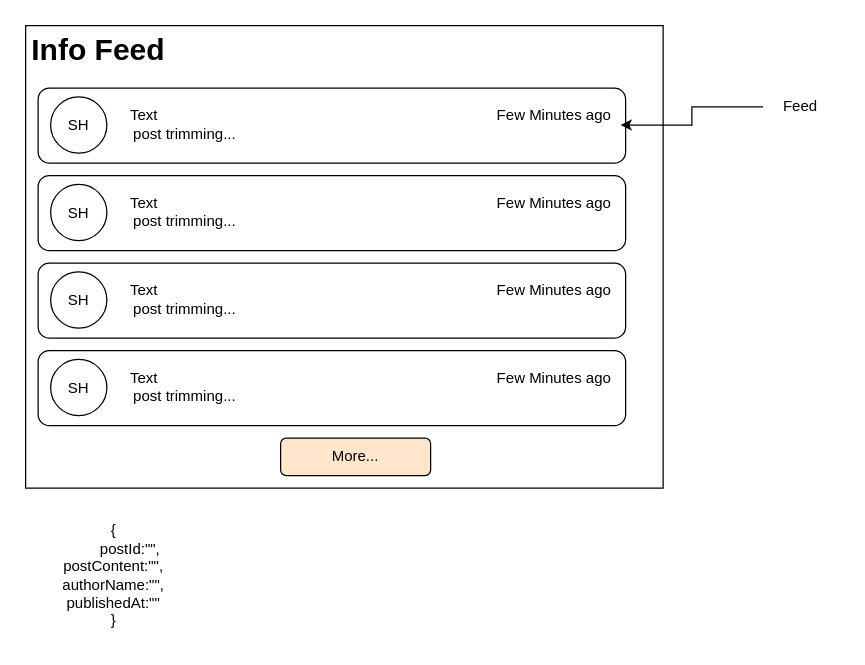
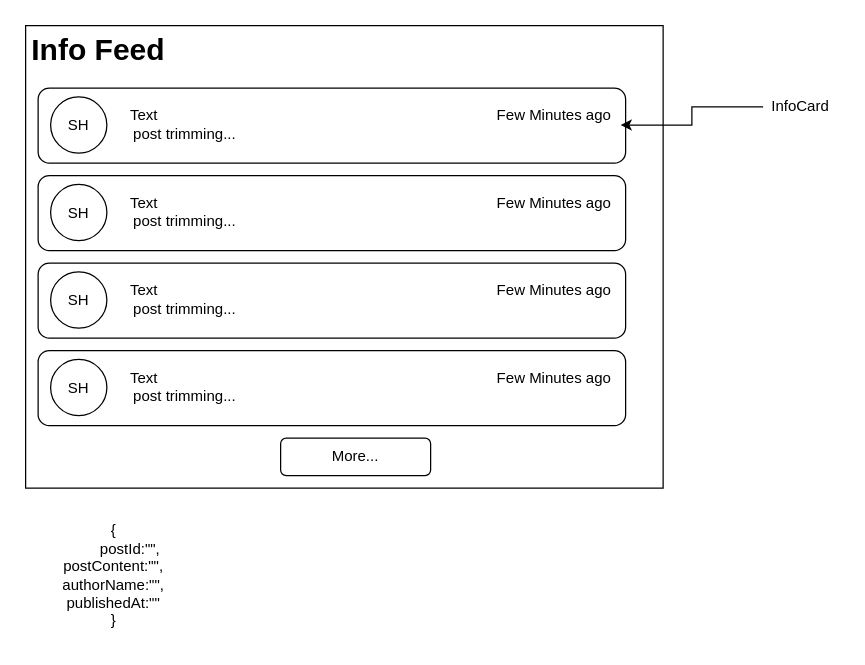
  <mxCell id="0" />
  <mxCell id="1" parent="0" />
  <mxCell id="2" value="" style="rounded=0;whiteSpace=wrap;html=1;" vertex="1" parent="1"><mxGeometry x="20" y="20" width="510" height="370" as="geometry" /></mxCell>
  <mxCell id="3" value="&lt;h1&gt;Info Feed&lt;/h1&gt;" style="text;html=1;strokeColor=none;fillColor=none;spacing=5;spacingTop=-20;whiteSpace=wrap;overflow=hidden;rounded=0;" vertex="1" parent="1"><mxGeometry x="20" y="20" width="190" height="120" as="geometry" /></mxCell>
  <mxCell id="4" value="" style="rounded=1;whiteSpace=wrap;html=1;" vertex="1" parent="1"><mxGeometry x="30" y="70" width="470" height="60" as="geometry" /></mxCell>
  <mxCell id="5" value="SH" style="ellipse;whiteSpace=wrap;html=1;aspect=fixed;" vertex="1" parent="1"><mxGeometry x="40" y="77" width="45" height="45" as="geometry" /></mxCell>
  <mxCell id="6" value="Text" style="text;html=1;strokeColor=none;fillColor=none;align=center;verticalAlign=middle;whiteSpace=wrap;rounded=0;" vertex="1" parent="1"><mxGeometry x="85" y="77" width="60" height="30" as="geometry" /></mxCell>
  <mxCell id="7" value="post trimming..." style="text;html=1;strokeColor=none;fillColor=none;align=center;verticalAlign=middle;whiteSpace=wrap;rounded=0;" vertex="1" parent="1"><mxGeometry x="85" y="92" width="125" height="30" as="geometry" /></mxCell>
  <mxCell id="8" value="Few Minutes ago" style="text;html=1;strokeColor=none;fillColor=none;align=center;verticalAlign=middle;whiteSpace=wrap;rounded=0;" vertex="1" parent="1"><mxGeometry x="390" y="77" width="106" height="30" as="geometry" /></mxCell>
  <mxCell id="9" value="" style="rounded=1;whiteSpace=wrap;html=1;" vertex="1" parent="1"><mxGeometry x="30" y="140" width="470" height="60" as="geometry" /></mxCell>
  <mxCell id="10" value="SH" style="ellipse;whiteSpace=wrap;html=1;aspect=fixed;" vertex="1" parent="1"><mxGeometry x="40" y="147" width="45" height="45" as="geometry" /></mxCell>
  <mxCell id="11" value="Text" style="text;html=1;strokeColor=none;fillColor=none;align=center;verticalAlign=middle;whiteSpace=wrap;rounded=0;" vertex="1" parent="1"><mxGeometry x="85" y="147" width="60" height="30" as="geometry" /></mxCell>
  <mxCell id="12" value="post trimming..." style="text;html=1;strokeColor=none;fillColor=none;align=center;verticalAlign=middle;whiteSpace=wrap;rounded=0;" vertex="1" parent="1"><mxGeometry x="85" y="162" width="125" height="30" as="geometry" /></mxCell>
  <mxCell id="13" value="Few Minutes ago" style="text;html=1;strokeColor=none;fillColor=none;align=center;verticalAlign=middle;whiteSpace=wrap;rounded=0;" vertex="1" parent="1"><mxGeometry x="390" y="147" width="106" height="30" as="geometry" /></mxCell>
  <mxCell id="14" value="" style="rounded=1;whiteSpace=wrap;html=1;" vertex="1" parent="1"><mxGeometry x="30" y="210" width="470" height="60" as="geometry" /></mxCell>
  <mxCell id="15" value="SH" style="ellipse;whiteSpace=wrap;html=1;aspect=fixed;" vertex="1" parent="1"><mxGeometry x="40" y="217" width="45" height="45" as="geometry" /></mxCell>
  <mxCell id="16" value="Text" style="text;html=1;strokeColor=none;fillColor=none;align=center;verticalAlign=middle;whiteSpace=wrap;rounded=0;" vertex="1" parent="1"><mxGeometry x="85" y="217" width="60" height="30" as="geometry" /></mxCell>
  <mxCell id="17" value="post trimming..." style="text;html=1;strokeColor=none;fillColor=none;align=center;verticalAlign=middle;whiteSpace=wrap;rounded=0;" vertex="1" parent="1"><mxGeometry x="85" y="232" width="125" height="30" as="geometry" /></mxCell>
  <mxCell id="18" value="Few Minutes ago" style="text;html=1;strokeColor=none;fillColor=none;align=center;verticalAlign=middle;whiteSpace=wrap;rounded=0;" vertex="1" parent="1"><mxGeometry x="390" y="217" width="106" height="30" as="geometry" /></mxCell>
  <mxCell id="19" value="" style="rounded=1;whiteSpace=wrap;html=1;" vertex="1" parent="1"><mxGeometry x="30" y="280" width="470" height="60" as="geometry" /></mxCell>
  <mxCell id="20" value="SH" style="ellipse;whiteSpace=wrap;html=1;aspect=fixed;" vertex="1" parent="1"><mxGeometry x="40" y="287" width="45" height="45" as="geometry" /></mxCell>
  <mxCell id="21" value="Text" style="text;html=1;strokeColor=none;fillColor=none;align=center;verticalAlign=middle;whiteSpace=wrap;rounded=0;" vertex="1" parent="1"><mxGeometry x="85" y="287" width="60" height="30" as="geometry" /></mxCell>
  <mxCell id="22" value="post trimming..." style="text;html=1;strokeColor=none;fillColor=none;align=center;verticalAlign=middle;whiteSpace=wrap;rounded=0;" vertex="1" parent="1"><mxGeometry x="85" y="302" width="125" height="30" as="geometry" /></mxCell>
  <mxCell id="23" value="Few Minutes ago" style="text;html=1;strokeColor=none;fillColor=none;align=center;verticalAlign=middle;whiteSpace=wrap;rounded=0;" vertex="1" parent="1"><mxGeometry x="390" y="287" width="106" height="30" as="geometry" /></mxCell>
- <mxCell id="24" value="More..." style="rounded=1;whiteSpace=wrap;html=1;fillColor=#ffe6cc;" vertex="1" parent="1"><mxGeometry x="224" y="350" width="120" height="30" as="geometry" /></mxCell>
+ <mxCell id="24" value="More..." style="rounded=1;whiteSpace=wrap;html=1;" vertex="1" parent="1"><mxGeometry x="224" y="350" width="120" height="30" as="geometry" /></mxCell>
  <mxCell id="25" style="edgeStyle=orthogonalEdgeStyle;rounded=0;orthogonalLoop=1;jettySize=auto;html=1;entryX=1;entryY=0.75;entryDx=0;entryDy=0;" edge="1" parent="1" source="26" target="8"><mxGeometry relative="1" as="geometry" /></mxCell>
- <mxCell id="26" value="Feed" style="text;html=1;strokeColor=none;fillColor=none;align=center;verticalAlign=middle;whiteSpace=wrap;rounded=0;" vertex="1" parent="1"><mxGeometry x="610" y="70" width="60" height="30" as="geometry" /></mxCell>
+ <mxCell id="26" value="InfoCard" style="text;html=1;strokeColor=none;fillColor=none;align=center;verticalAlign=middle;whiteSpace=wrap;rounded=0;" vertex="1" parent="1"><mxGeometry x="610" y="70" width="60" height="30" as="geometry" /></mxCell>
  <mxCell id="27" value="{&lt;br&gt;&lt;span style=&quot;white-space: pre;&quot;&gt;&#09;&lt;/span&gt;postId:&quot;&quot;,&lt;br&gt;postContent:&quot;&quot;,&lt;br&gt;authorName:&quot;&quot;,&lt;br&gt;publishedAt:&quot;&quot;&lt;br&gt;}" style="text;html=1;align=center;verticalAlign=middle;resizable=0;points=[];autosize=1;strokeColor=none;fillColor=none;" vertex="1" parent="1"><mxGeometry x="40" y="410" width="100" height="100" as="geometry" /></mxCell>
